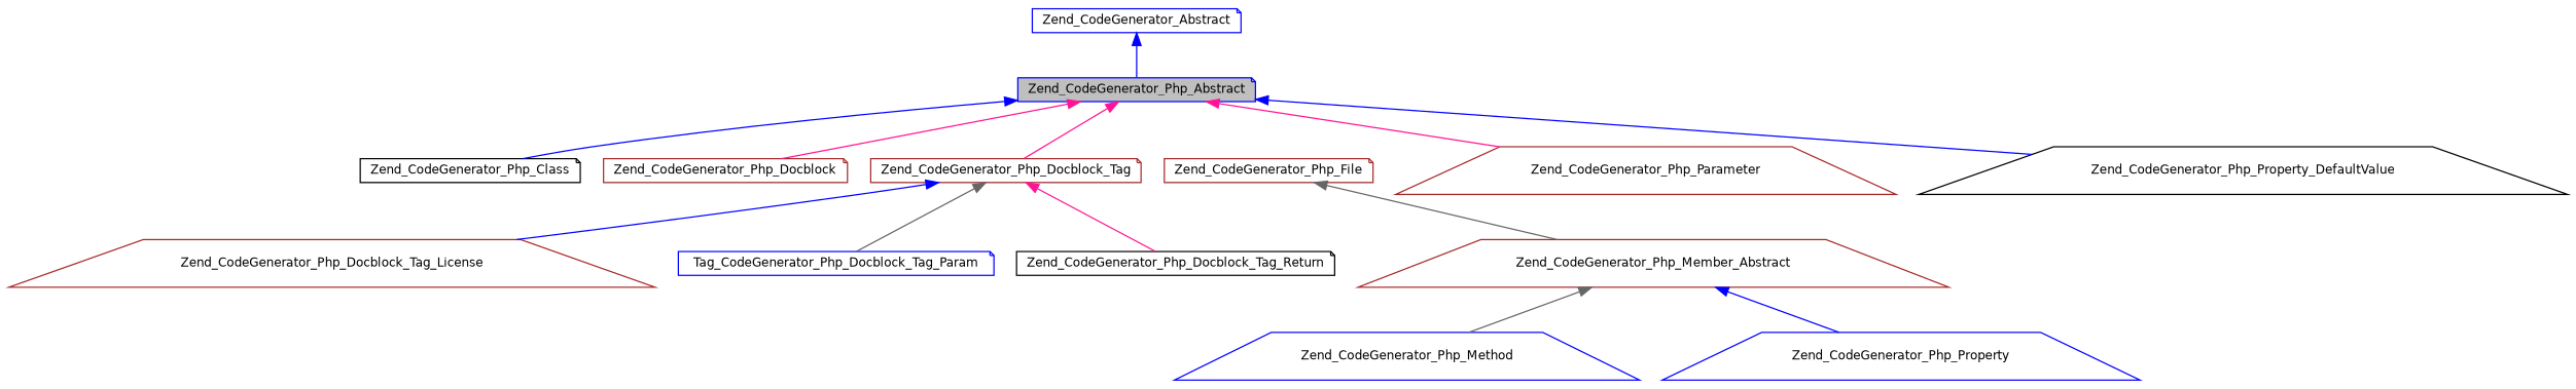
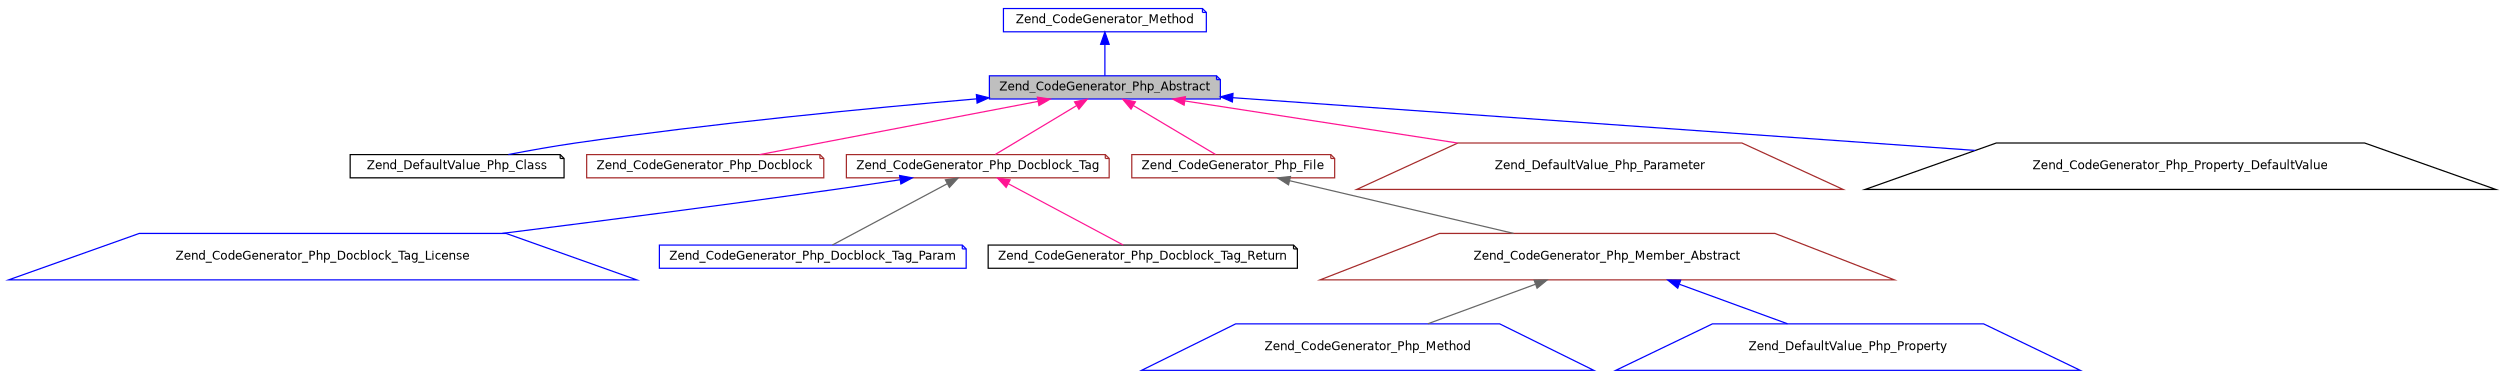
  digraph {
    rankdir=TB
    node [color=blue fillcolor=white fontname=Helvetica fontsize=10 shape=note style=filled]
    edge [color=blue dir=back fontname=Helvetica fontsize=10 labelfontname=Helvetica labelfontsize=10 style=solid]
    n1 [fillcolor=grey75 fontcolor=black height=0.2 label=Zend_CodeGenerator_Php_Abstract width=0.4]
-   n2 [color=black height=0.2 label=Zend_CodeGenerator_Php_Class width=0.4]
+   n2 [color=black height=0.2 label=Zend_DefaultValue_Php_Class width=0.4]
    n3 [color=brown height=0.2 label=Zend_CodeGenerator_Php_Docblock width=0.4]
    n4 [color=brown height=0.2 label=Zend_CodeGenerator_Php_Docblock_Tag width=0.4]
    n5 [color=brown height=0.2 label=Zend_CodeGenerator_Php_File width=0.4]
-   n6 [color=brown height=0.2 label=Zend_CodeGenerator_Php_Parameter shape=trapezium width=0.4]
+   n6 [color=brown height=0.2 label=Zend_DefaultValue_Php_Parameter shape=trapezium width=0.4]
    n7 [color=black height=0.2 label=Zend_CodeGenerator_Php_Property_DefaultValue shape=trapezium width=0.4]
-   n8 [color=brown height=0.2 label=Zend_CodeGenerator_Php_Docblock_Tag_License shape=trapezium width=0.4]
-   n9 [height=0.2 label=Tag_CodeGenerator_Php_Docblock_Tag_Param width=0.4]
+   n8 [height=0.2 label=Zend_CodeGenerator_Php_Docblock_Tag_License shape=trapezium width=0.4]
+   n9 [height=0.2 label=Zend_CodeGenerator_Php_Docblock_Tag_Param width=0.4]
    n10 [color=black height=0.2 label=Zend_CodeGenerator_Php_Docblock_Tag_Return width=0.4]
    n11 [color=brown height=0.2 label=Zend_CodeGenerator_Php_Member_Abstract shape=trapezium width=0.4]
    n12 [height=0.2 label=Zend_CodeGenerator_Php_Method shape=trapezium width=0.4]
-   n13 [height=0.2 label=Zend_CodeGenerator_Php_Property shape=trapezium width=0.4]
-   n14 [height=0.2 label=Zend_CodeGenerator_Abstract width=0.4]
+   n13 [height=0.2 label=Zend_DefaultValue_Php_Property shape=trapezium width=0.4]
+   n14 [height=0.2 label=Zend_CodeGenerator_Method width=0.4]
    n1 -> n2
    n1 -> n3 [color=deeppink]
    n1 -> n4 [color=deeppink]
+   n1 -> n5 [color=deeppink]
    n1 -> n6 [color=deeppink]
    n1 -> n7
    n4 -> n8
    n4 -> n9 [color=gray40]
    n4 -> n10 [color=deeppink]
    n5 -> n11 [color=gray40]
    n11 -> n12 [color=gray40]
    n11 -> n13
    n14 -> n1
  }
